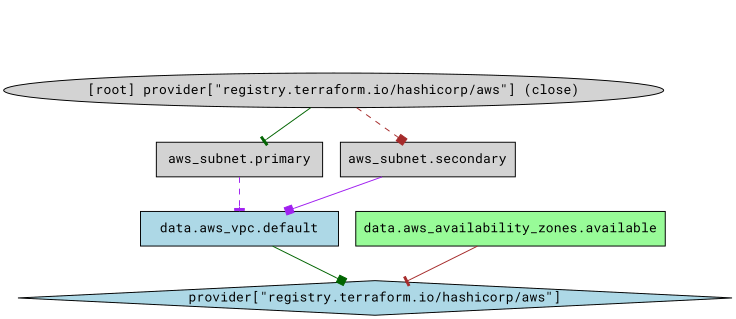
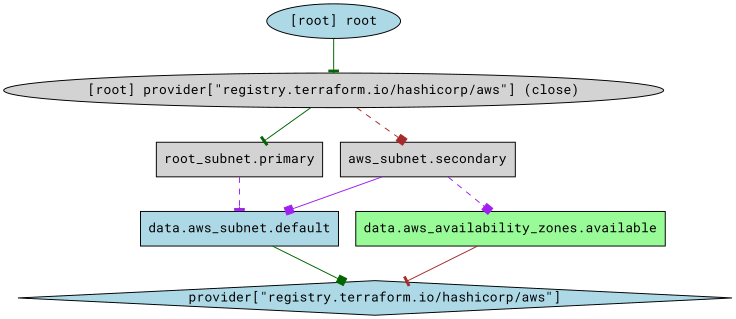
  digraph {
    compound=true
    fontname="Roboto Mono"
    newrank=true
    node [fillcolor=lightgrey fontname="Roboto Mono" shape=box style=filled]
    edge [arrowhead=tee color=purple fontname="Roboto Mono" style=solid]
-   n1 [label="aws_subnet.primary"]
+   n1 [label="root_subnet.primary"]
    n2 [fillcolor=palegreen label="data.aws_availability_zones.available"]
-   n3 [fillcolor=lightblue label="data.aws_vpc.default"]
+   n3 [fillcolor=lightblue label="data.aws_subnet.default"]
    n4 [label="aws_subnet.secondary"]
    n5 [fillcolor=lightblue label="provider[\"registry.terraform.io/hashicorp/aws\"]" shape=diamond]
    "[root] provider[\"registry.terraform.io/hashicorp/aws\"] (close)" [shape=""]
+   "[root] root" [fillcolor=lightblue shape=""]
    subgraph sub_1 {
      n1
      n2
      n3
      n4
      n5
      "[root] provider[\"registry.terraform.io/hashicorp/aws\"] (close)"
+     "[root] root"
    }
    n1 -> n3 [style=dashed]
    n2 -> n5 [color=brown]
    n3 -> n5 [arrowhead=box color=darkgreen]
+   n4 -> n2 [arrowhead=box style=dashed]
    n4 -> n3 [arrowhead=box]
    "[root] provider[\"registry.terraform.io/hashicorp/aws\"] (close)" -> n1 [color=darkgreen]
    "[root] provider[\"registry.terraform.io/hashicorp/aws\"] (close)" -> n4 [arrowhead=box color=brown style=dashed]
+   "[root] root" -> "[root] provider[\"registry.terraform.io/hashicorp/aws\"] (close)" [color=darkgreen]
  }
